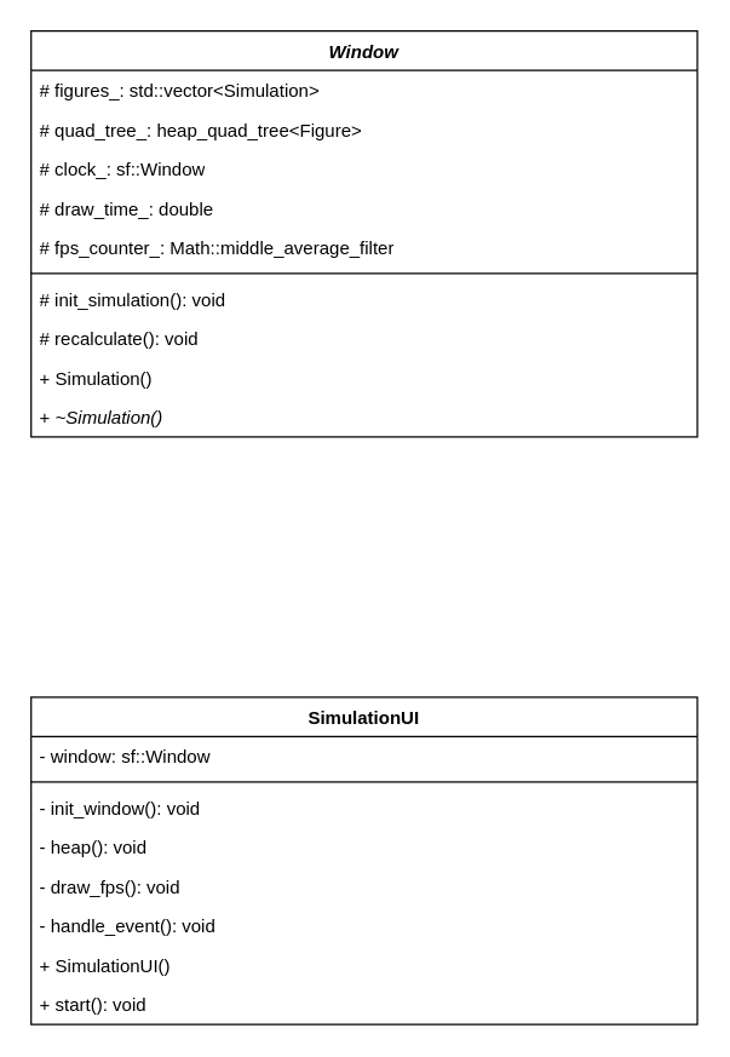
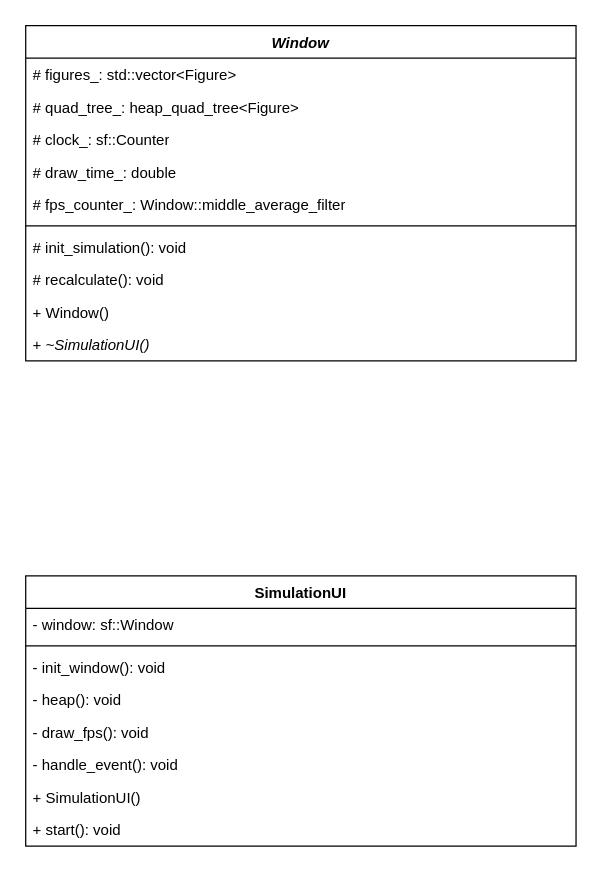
  <mxCell id="0" />
  <mxCell id="1" parent="0" />
  <mxCell id="2" value="" style="group" parent="1" vertex="1" connectable="0"><mxGeometry x="20" y="20" width="440" height="656" as="geometry" /></mxCell>
  <mxCell id="3" value="&lt;i&gt;Window&lt;/i&gt;" style="swimlane;fontStyle=1;align=center;verticalAlign=top;childLayout=stackLayout;horizontal=1;startSize=26;horizontalStack=0;resizeParent=1;resizeParentMax=0;resizeLast=0;collapsible=1;marginBottom=0;whiteSpace=wrap;html=1;" parent="2" vertex="1"><mxGeometry width="440.0" height="268" as="geometry" /></mxCell>
- <mxCell id="4" value="# figures_: std::vector&amp;lt;Simulation&amp;gt;" style="text;strokeColor=none;fillColor=none;align=left;verticalAlign=top;spacingLeft=4;spacingRight=4;overflow=hidden;rotatable=0;points=[[0,0.5],[1,0.5]];portConstraint=eastwest;whiteSpace=wrap;html=1;" parent="3" vertex="1"><mxGeometry y="26" width="440.0" height="26" as="geometry" /></mxCell>
+ <mxCell id="4" value="# figures_: std::vector&amp;lt;Figure&amp;gt;" style="text;strokeColor=none;fillColor=none;align=left;verticalAlign=top;spacingLeft=4;spacingRight=4;overflow=hidden;rotatable=0;points=[[0,0.5],[1,0.5]];portConstraint=eastwest;whiteSpace=wrap;html=1;" parent="3" vertex="1"><mxGeometry y="26" width="440.0" height="26" as="geometry" /></mxCell>
  <mxCell id="5" value="# quad_tree_: heap_quad_tree&amp;lt;Figure&amp;gt;" style="text;strokeColor=none;fillColor=none;align=left;verticalAlign=top;spacingLeft=4;spacingRight=4;overflow=hidden;rotatable=0;points=[[0,0.5],[1,0.5]];portConstraint=eastwest;whiteSpace=wrap;html=1;" parent="3" vertex="1"><mxGeometry y="52" width="440.0" height="26" as="geometry" /></mxCell>
- <mxCell id="6" value="# clock_: sf::Window" style="text;strokeColor=none;fillColor=none;align=left;verticalAlign=top;spacingLeft=4;spacingRight=4;overflow=hidden;rotatable=0;points=[[0,0.5],[1,0.5]];portConstraint=eastwest;whiteSpace=wrap;html=1;" parent="3" vertex="1"><mxGeometry y="78" width="440.0" height="26" as="geometry" /></mxCell>
+ <mxCell id="6" value="# clock_: sf::Counter" style="text;strokeColor=none;fillColor=none;align=left;verticalAlign=top;spacingLeft=4;spacingRight=4;overflow=hidden;rotatable=0;points=[[0,0.5],[1,0.5]];portConstraint=eastwest;whiteSpace=wrap;html=1;" parent="3" vertex="1"><mxGeometry y="78" width="440.0" height="26" as="geometry" /></mxCell>
  <mxCell id="7" value="# draw_time_: double" style="text;strokeColor=none;fillColor=none;align=left;verticalAlign=top;spacingLeft=4;spacingRight=4;overflow=hidden;rotatable=0;points=[[0,0.5],[1,0.5]];portConstraint=eastwest;whiteSpace=wrap;html=1;" parent="3" vertex="1"><mxGeometry y="104" width="440.0" height="26" as="geometry" /></mxCell>
- <mxCell id="8" value="# fps_counter_:&amp;nbsp;Math::middle_average_filter" style="text;strokeColor=none;fillColor=none;align=left;verticalAlign=top;spacingLeft=4;spacingRight=4;overflow=hidden;rotatable=0;points=[[0,0.5],[1,0.5]];portConstraint=eastwest;whiteSpace=wrap;html=1;" parent="3" vertex="1"><mxGeometry y="130" width="440.0" height="26" as="geometry" /></mxCell>
+ <mxCell id="8" value="# fps_counter_:&amp;nbsp;Window::middle_average_filter" style="text;strokeColor=none;fillColor=none;align=left;verticalAlign=top;spacingLeft=4;spacingRight=4;overflow=hidden;rotatable=0;points=[[0,0.5],[1,0.5]];portConstraint=eastwest;whiteSpace=wrap;html=1;" parent="3" vertex="1"><mxGeometry y="130" width="440.0" height="26" as="geometry" /></mxCell>
  <mxCell id="9" value="" style="line;strokeWidth=1;fillColor=none;align=left;verticalAlign=middle;spacingTop=-1;spacingLeft=3;spacingRight=3;rotatable=0;labelPosition=right;points=[];portConstraint=eastwest;strokeColor=inherit;" parent="3" vertex="1"><mxGeometry y="156" width="440.0" height="8" as="geometry" /></mxCell>
  <mxCell id="10" value="# init_simulation(): void" style="text;strokeColor=none;fillColor=none;align=left;verticalAlign=top;spacingLeft=4;spacingRight=4;overflow=hidden;rotatable=0;points=[[0,0.5],[1,0.5]];portConstraint=eastwest;whiteSpace=wrap;html=1;" parent="3" vertex="1"><mxGeometry y="164" width="440.0" height="26" as="geometry" /></mxCell>
  <mxCell id="11" value="# recalculate(): void" style="text;strokeColor=none;fillColor=none;align=left;verticalAlign=top;spacingLeft=4;spacingRight=4;overflow=hidden;rotatable=0;points=[[0,0.5],[1,0.5]];portConstraint=eastwest;whiteSpace=wrap;html=1;" parent="3" vertex="1"><mxGeometry y="190" width="440.0" height="26" as="geometry" /></mxCell>
- <mxCell id="12" value="+ Simulation()" style="text;strokeColor=none;fillColor=none;align=left;verticalAlign=top;spacingLeft=4;spacingRight=4;overflow=hidden;rotatable=0;points=[[0,0.5],[1,0.5]];portConstraint=eastwest;whiteSpace=wrap;html=1;" parent="3" vertex="1"><mxGeometry y="216" width="440.0" height="26" as="geometry" /></mxCell>
- <mxCell id="13" value="+ &lt;i&gt;~Simulation()&lt;/i&gt;" style="text;strokeColor=none;fillColor=none;align=left;verticalAlign=top;spacingLeft=4;spacingRight=4;overflow=hidden;rotatable=0;points=[[0,0.5],[1,0.5]];portConstraint=eastwest;whiteSpace=wrap;html=1;" parent="3" vertex="1"><mxGeometry y="242" width="440.0" height="26" as="geometry" /></mxCell>
+ <mxCell id="12" value="+ Window()" style="text;strokeColor=none;fillColor=none;align=left;verticalAlign=top;spacingLeft=4;spacingRight=4;overflow=hidden;rotatable=0;points=[[0,0.5],[1,0.5]];portConstraint=eastwest;whiteSpace=wrap;html=1;" parent="3" vertex="1"><mxGeometry y="216" width="440.0" height="26" as="geometry" /></mxCell>
+ <mxCell id="13" value="+ &lt;i&gt;~SimulationUI()&lt;/i&gt;" style="text;strokeColor=none;fillColor=none;align=left;verticalAlign=top;spacingLeft=4;spacingRight=4;overflow=hidden;rotatable=0;points=[[0,0.5],[1,0.5]];portConstraint=eastwest;whiteSpace=wrap;html=1;" parent="3" vertex="1"><mxGeometry y="242" width="440.0" height="26" as="geometry" /></mxCell>
  <mxCell id="14" value="SimulationUI" style="swimlane;fontStyle=1;align=center;verticalAlign=top;childLayout=stackLayout;horizontal=1;startSize=26;horizontalStack=0;resizeParent=1;resizeParentMax=0;resizeLast=0;collapsible=1;marginBottom=0;whiteSpace=wrap;html=1;" parent="2" vertex="1"><mxGeometry y="440" width="440.0" height="216" as="geometry" /></mxCell>
  <mxCell id="15" value="- window: sf::Window" style="text;strokeColor=none;fillColor=none;align=left;verticalAlign=top;spacingLeft=4;spacingRight=4;overflow=hidden;rotatable=0;points=[[0,0.5],[1,0.5]];portConstraint=eastwest;whiteSpace=wrap;html=1;" parent="14" vertex="1"><mxGeometry y="26" width="440.0" height="26" as="geometry" /></mxCell>
  <mxCell id="16" value="" style="line;strokeWidth=1;fillColor=none;align=left;verticalAlign=middle;spacingTop=-1;spacingLeft=3;spacingRight=3;rotatable=0;labelPosition=right;points=[];portConstraint=eastwest;strokeColor=inherit;" parent="14" vertex="1"><mxGeometry y="52" width="440.0" height="8" as="geometry" /></mxCell>
  <mxCell id="17" value="- init_window(): void" style="text;strokeColor=none;fillColor=none;align=left;verticalAlign=top;spacingLeft=4;spacingRight=4;overflow=hidden;rotatable=0;points=[[0,0.5],[1,0.5]];portConstraint=eastwest;whiteSpace=wrap;html=1;" parent="14" vertex="1"><mxGeometry y="60" width="440.0" height="26" as="geometry" /></mxCell>
  <mxCell id="18" value="- heap(): void" style="text;strokeColor=none;fillColor=none;align=left;verticalAlign=top;spacingLeft=4;spacingRight=4;overflow=hidden;rotatable=0;points=[[0,0.5],[1,0.5]];portConstraint=eastwest;whiteSpace=wrap;html=1;" parent="14" vertex="1"><mxGeometry y="86" width="440.0" height="26" as="geometry" /></mxCell>
  <mxCell id="19" value="- draw_fps(): void" style="text;strokeColor=none;fillColor=none;align=left;verticalAlign=top;spacingLeft=4;spacingRight=4;overflow=hidden;rotatable=0;points=[[0,0.5],[1,0.5]];portConstraint=eastwest;whiteSpace=wrap;html=1;" parent="14" vertex="1"><mxGeometry y="112" width="440.0" height="26" as="geometry" /></mxCell>
  <mxCell id="20" value="- handle_event(): void" style="text;strokeColor=none;fillColor=none;align=left;verticalAlign=top;spacingLeft=4;spacingRight=4;overflow=hidden;rotatable=0;points=[[0,0.5],[1,0.5]];portConstraint=eastwest;whiteSpace=wrap;html=1;" parent="14" vertex="1"><mxGeometry y="138" width="440.0" height="26" as="geometry" /></mxCell>
  <mxCell id="21" value="+ SimulationUI()" style="text;strokeColor=none;fillColor=none;align=left;verticalAlign=top;spacingLeft=4;spacingRight=4;overflow=hidden;rotatable=0;points=[[0,0.5],[1,0.5]];portConstraint=eastwest;whiteSpace=wrap;html=1;" parent="14" vertex="1"><mxGeometry y="164" width="440.0" height="26" as="geometry" /></mxCell>
  <mxCell id="22" value="+ start(): void" style="text;strokeColor=none;fillColor=none;align=left;verticalAlign=top;spacingLeft=4;spacingRight=4;overflow=hidden;rotatable=0;points=[[0,0.5],[1,0.5]];portConstraint=eastwest;whiteSpace=wrap;html=1;" parent="14" vertex="1"><mxGeometry y="190" width="440.0" height="26" as="geometry" /></mxCell>
